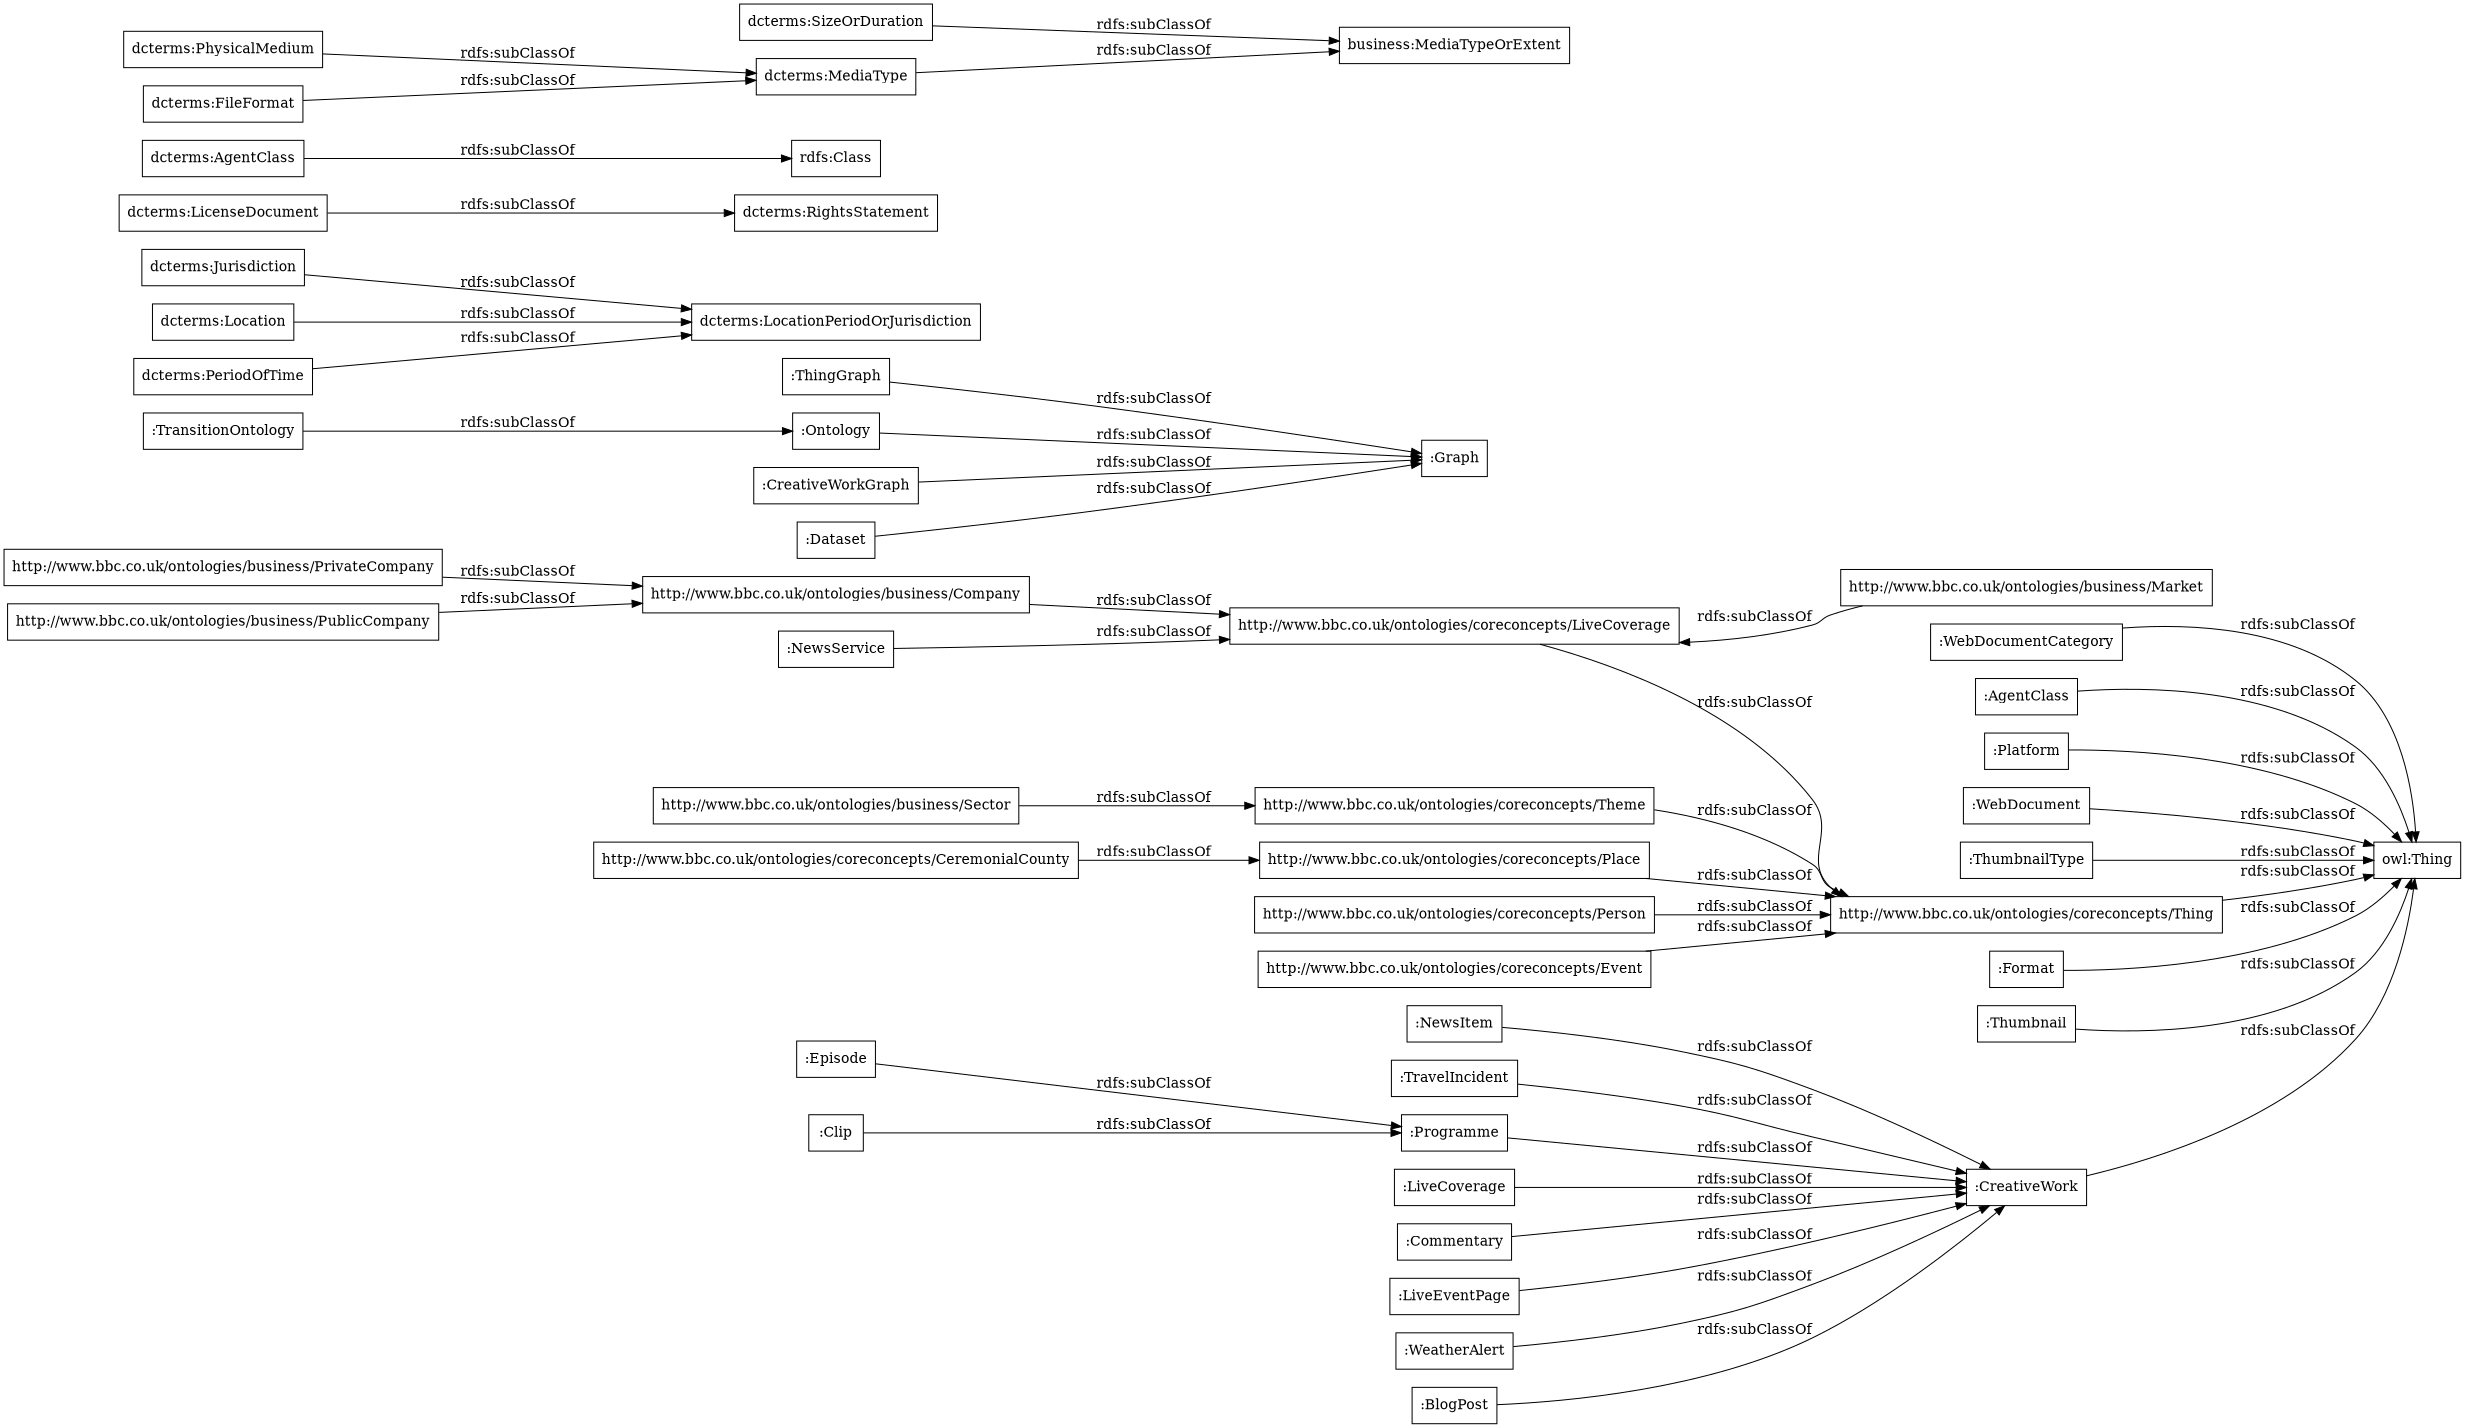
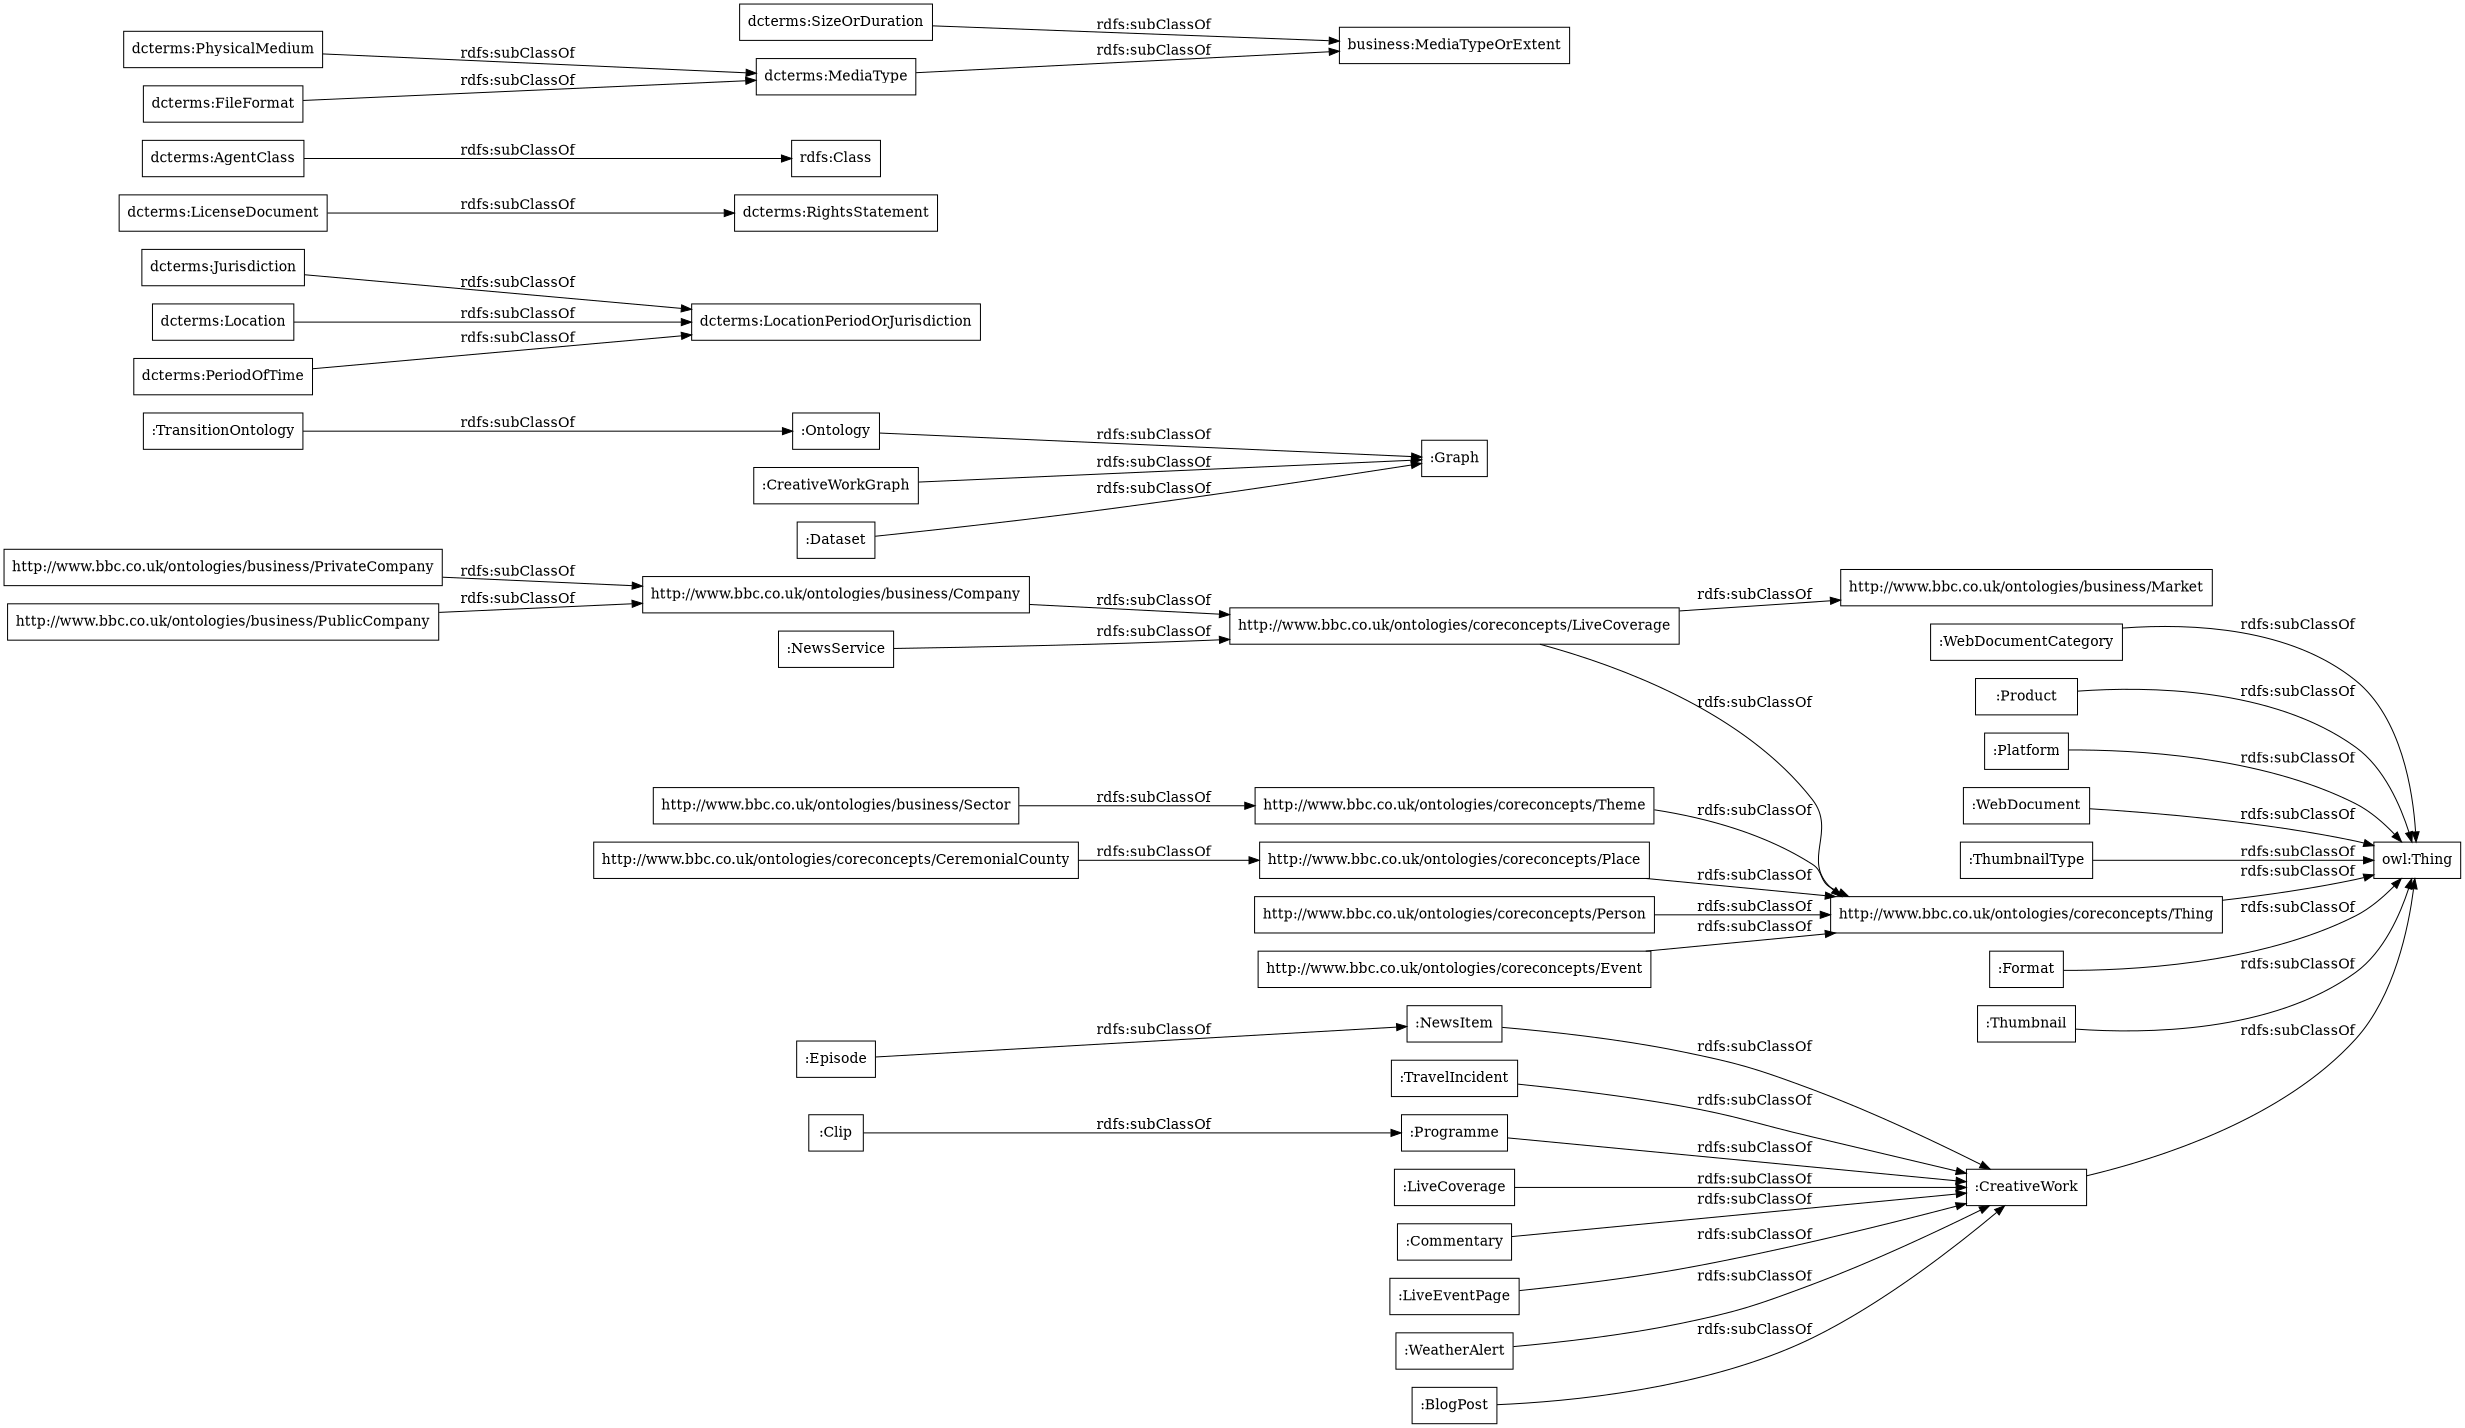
  digraph {
    rankdir=LR
    node [color=black shape=rectangle]
    "http://www.bbc.co.uk/ontologies/business/PrivateCompany"
    "http://www.bbc.co.uk/ontologies/business/Company"
    n3 [label="http://www.bbc.co.uk/ontologies/coreconcepts/LiveCoverage"]
    "http://www.bbc.co.uk/ontologies/business/PublicCompany"
    "http://www.bbc.co.uk/ontologies/business/Sector"
    "http://www.bbc.co.uk/ontologies/coreconcepts/Theme"
    "http://www.bbc.co.uk/ontologies/coreconcepts/Thing"
    "http://www.bbc.co.uk/ontologies/business/Market"
    "owl:Thing"
    "http://www.bbc.co.uk/ontologies/coreconcepts/CeremonialCounty"
    "http://www.bbc.co.uk/ontologies/coreconcepts/Place"
    "http://www.bbc.co.uk/ontologies/coreconcepts/Person"
    "http://www.bbc.co.uk/ontologies/coreconcepts/Event"
-   ":ThingGraph"
    ":Graph"
    ":Ontology"
    ":CreativeWorkGraph"
    ":Dataset"
    ":TransitionOntology"
    ":WebDocumentCategory"
-   ":Product" [label=":AgentClass"]
+   ":Product"
    ":Platform"
    ":NewsService"
    ":WebDocument"
    ":ThumbnailType"
    ":Episode"
    ":Programme"
    ":CreativeWork"
    ":TravelIncident"
    ":Clip"
    ":NewsItem"
    ":LiveCoverage"
    ":Commentary"
    ":LiveEventPage"
    ":Format"
    ":WeatherAlert"
    ":BlogPost"
    ":Thumbnail"
    "dcterms:Jurisdiction"
    "dcterms:LocationPeriodOrJurisdiction"
    "dcterms:LicenseDocument"
    "dcterms:RightsStatement"
    "dcterms:AgentClass"
    "rdfs:Class"
    n45 [label="business:MediaTypeOrExtent"]
    "dcterms:SizeOrDuration"
    "dcterms:MediaType"
    "dcterms:Location"
    "dcterms:PeriodOfTime"
    "dcterms:PhysicalMedium"
    "dcterms:FileFormat"
    "http://www.bbc.co.uk/ontologies/business/PrivateCompany" -> "http://www.bbc.co.uk/ontologies/business/Company" [label="rdfs:subClassOf"]
    "http://www.bbc.co.uk/ontologies/business/Company" -> n3 [label="rdfs:subClassOf"]
    n3 -> "http://www.bbc.co.uk/ontologies/coreconcepts/Thing" [label="rdfs:subClassOf"]
    "http://www.bbc.co.uk/ontologies/business/PublicCompany" -> "http://www.bbc.co.uk/ontologies/business/Company" [label="rdfs:subClassOf"]
    "http://www.bbc.co.uk/ontologies/business/Sector" -> "http://www.bbc.co.uk/ontologies/coreconcepts/Theme" [label="rdfs:subClassOf"]
    "http://www.bbc.co.uk/ontologies/coreconcepts/Theme" -> "http://www.bbc.co.uk/ontologies/coreconcepts/Thing" [label="rdfs:subClassOf"]
    "http://www.bbc.co.uk/ontologies/coreconcepts/Thing" -> "owl:Thing" [label="rdfs:subClassOf"]
-   "http://www.bbc.co.uk/ontologies/business/Market" -> n3 [label="rdfs:subClassOf"]
+   n3 -> "http://www.bbc.co.uk/ontologies/business/Market" [label="rdfs:subClassOf"]
    "http://www.bbc.co.uk/ontologies/coreconcepts/CeremonialCounty" -> "http://www.bbc.co.uk/ontologies/coreconcepts/Place" [label="rdfs:subClassOf"]
    "http://www.bbc.co.uk/ontologies/coreconcepts/Place" -> "http://www.bbc.co.uk/ontologies/coreconcepts/Thing" [label="rdfs:subClassOf"]
    "http://www.bbc.co.uk/ontologies/coreconcepts/Person" -> "http://www.bbc.co.uk/ontologies/coreconcepts/Thing" [label="rdfs:subClassOf"]
    "http://www.bbc.co.uk/ontologies/coreconcepts/Event" -> "http://www.bbc.co.uk/ontologies/coreconcepts/Thing" [label="rdfs:subClassOf"]
-   ":ThingGraph" -> ":Graph" [label="rdfs:subClassOf"]
    ":Ontology" -> ":Graph" [label="rdfs:subClassOf"]
    ":CreativeWorkGraph" -> ":Graph" [label="rdfs:subClassOf"]
    ":Dataset" -> ":Graph" [label="rdfs:subClassOf"]
    ":TransitionOntology" -> ":Ontology" [label="rdfs:subClassOf"]
    ":WebDocumentCategory" -> "owl:Thing" [label="rdfs:subClassOf"]
    ":Product" -> "owl:Thing" [label="rdfs:subClassOf"]
    ":Platform" -> "owl:Thing" [label="rdfs:subClassOf"]
    ":NewsService" -> n3 [label="rdfs:subClassOf"]
    ":WebDocument" -> "owl:Thing" [label="rdfs:subClassOf"]
    ":ThumbnailType" -> "owl:Thing" [label="rdfs:subClassOf"]
-   ":Episode" -> ":Programme" [label="rdfs:subClassOf"]
+   ":Episode" -> ":NewsItem" [label="rdfs:subClassOf"]
    ":Programme" -> ":CreativeWork" [label="rdfs:subClassOf"]
    ":CreativeWork" -> "owl:Thing" [label="rdfs:subClassOf"]
    ":TravelIncident" -> ":CreativeWork" [label="rdfs:subClassOf"]
    ":Clip" -> ":Programme" [label="rdfs:subClassOf"]
    ":NewsItem" -> ":CreativeWork" [label="rdfs:subClassOf"]
    ":LiveCoverage" -> ":CreativeWork" [label="rdfs:subClassOf"]
    ":Commentary" -> ":CreativeWork" [label="rdfs:subClassOf"]
    ":LiveEventPage" -> ":CreativeWork" [label="rdfs:subClassOf"]
    ":Format" -> "owl:Thing" [label="rdfs:subClassOf"]
    ":WeatherAlert" -> ":CreativeWork" [label="rdfs:subClassOf"]
    ":BlogPost" -> ":CreativeWork" [label="rdfs:subClassOf"]
    ":Thumbnail" -> "owl:Thing" [label="rdfs:subClassOf"]
    "dcterms:Jurisdiction" -> "dcterms:LocationPeriodOrJurisdiction" [label="rdfs:subClassOf"]
    "dcterms:LicenseDocument" -> "dcterms:RightsStatement" [label="rdfs:subClassOf"]
    "dcterms:AgentClass" -> "rdfs:Class" [label="rdfs:subClassOf"]
    "dcterms:SizeOrDuration" -> n45 [label="rdfs:subClassOf"]
    "dcterms:MediaType" -> n45 [label="rdfs:subClassOf"]
    "dcterms:Location" -> "dcterms:LocationPeriodOrJurisdiction" [label="rdfs:subClassOf"]
    "dcterms:PeriodOfTime" -> "dcterms:LocationPeriodOrJurisdiction" [label="rdfs:subClassOf"]
    "dcterms:PhysicalMedium" -> "dcterms:MediaType" [label="rdfs:subClassOf"]
    "dcterms:FileFormat" -> "dcterms:MediaType" [label="rdfs:subClassOf"]
  }
